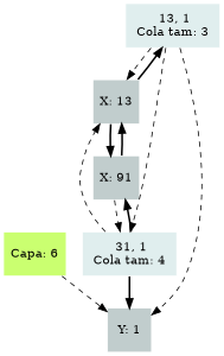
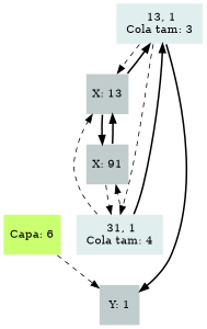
  digraph {
    rankdir=TB
    node [color=white fillcolor=azure3 shape=box style=filled]
    edge [style=dashed]
    n1 [fillcolor=darkolivegreen1 height=0.7 label="Capa: 6" width=0.7]
    n2 [height=0.7 label="Y: 1" width=0.7]
    n3 [height=0.7 label="X: 13" width=0.7]
    n4 [height=0.7 label="X: 91" width=0.7]
    n5 [fillcolor=azure2 height=0.7 label=" 13, 1\n Cola tam: 3 " width=0.7]
    n6 [fillcolor=azure2 height=0.7 label=" 31, 1\n Cola tam: 4 " width=0.7]
    n1 -> n2
    n3 -> n4 [style=bold]
    n3 -> n5 [style=bold]
    n4 -> n3 [style=bold]
    n4 -> n6
-   n5 -> n2
+   n5 -> n2 [style=bold]
    n5 -> n3
    n5 -> n6
    n6 -> n3
-   n6 -> n4 [style=bold]
-   n6 -> n2 [style=bold]
+   n6 -> n4
+   n6 -> n5 [style=bold]
  }
